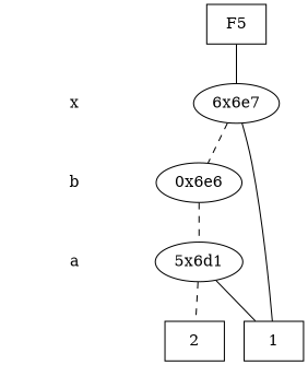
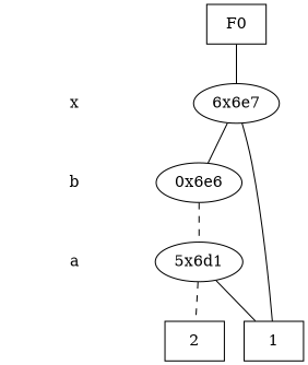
  digraph {
    node [shape=plaintext]
    edge [dir=none style=invis]
    "CONST NODES" [style=invis]
    " x "
    " b "
    " a "
-   F0 [shape=box label=F5]
+   F0 [shape=box]
    n6 [label="6x6e7" shape=""]
    "0x6e6" [shape=""]
    n8 [label="5x6d1" shape=""]
    n9 [label=2 shape=box]
    n10 [label=1 shape=box]
    subgraph sub_1 {
      "CONST NODES"
      " x "
      " b "
      " a "
    }
    subgraph sub_2 {
      rank=same
      F0
    }
    subgraph sub_3 {
      rank=same
      " x "
      n6
    }
    subgraph sub_4 {
      rank=same
      " b "
      "0x6e6"
    }
    subgraph sub_5 {
      rank=same
      " a "
      n8
    }
    subgraph sub_6 {
      rank=same
      "CONST NODES"
      subgraph sub_7 {
        rank=same
        n9
        n10
      }
    }
    " x " -> " b "
    " b " -> " a "
    " a " -> "CONST NODES"
    F0 -> n6 [style=solid]
-   n6 -> "0x6e6" [style=dashed]
+   n6 -> "0x6e6" [style=solid]
    n6 -> n10 [style=""]
    "0x6e6" -> n8 [style=dashed]
    n8 -> n9 [style=dashed]
    n8 -> n10 [style=""]
  }
